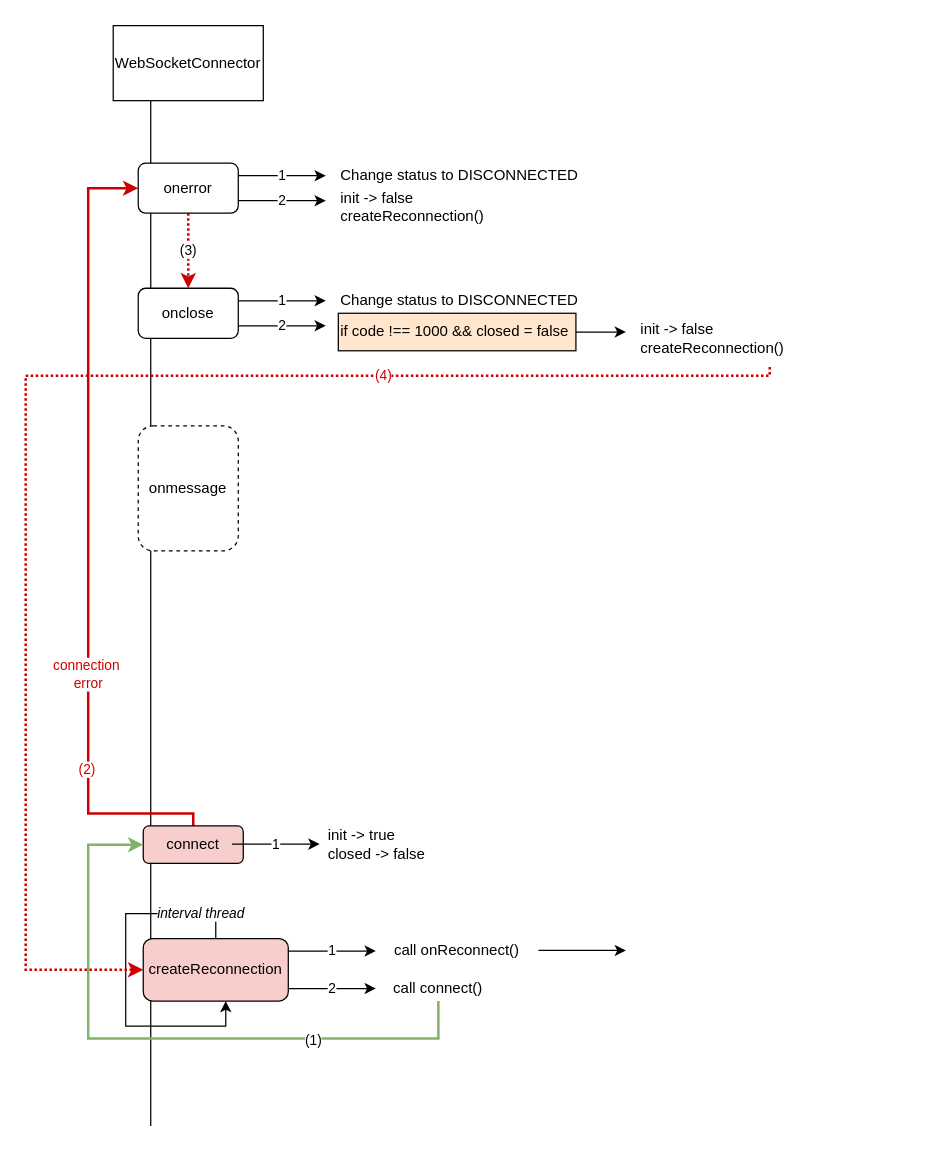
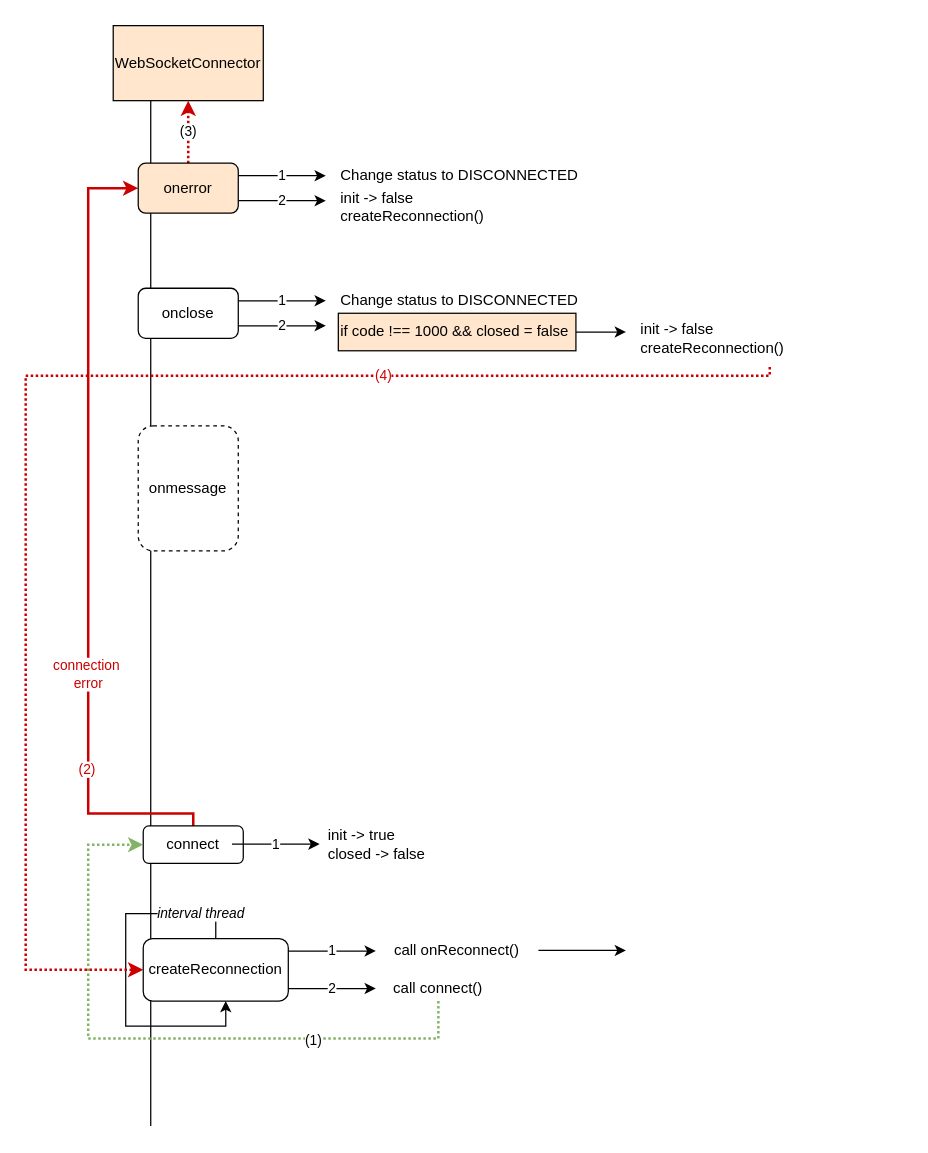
  <mxCell id="0" />
  <mxCell id="1" parent="0" />
  <mxCell id="2" value="" style="endArrow=none;html=1;entryX=0.25;entryY=1;entryDx=0;entryDy=0;" edge="1" parent="1"><mxGeometry width="50" height="50" relative="1" as="geometry"><mxPoint x="120" y="900" as="sourcePoint" /><mxPoint x="120" y="80" as="targetPoint" /></mxGeometry></mxCell>
  <mxCell id="3" value="onmessage" style="rounded=1;whiteSpace=wrap;html=1;dashed=1;" vertex="1" parent="1"><mxGeometry x="110" y="340" width="80" height="100" as="geometry" /></mxCell>
  <mxCell id="4" style="edgeStyle=orthogonalEdgeStyle;rounded=0;orthogonalLoop=1;jettySize=auto;html=1;entryX=0;entryY=0.5;entryDx=0;entryDy=0;strokeWidth=2;fillColor=#f8cecc;dashed=0;dashPattern=1 1;strokeColor=#CC0000;" edge="1" parent="1" source="7" target="22"><mxGeometry relative="1" as="geometry"><Array as="points"><mxPoint x="154" y="650" /><mxPoint x="70" y="650" /><mxPoint x="70" y="150" /></Array></mxGeometry></mxCell>
  <mxCell id="5" value="connection&amp;nbsp;&lt;br&gt;error" style="edgeLabel;html=1;align=center;verticalAlign=middle;resizable=0;points=[];fontColor=#CC0000;" vertex="1" connectable="0" parent="4"><mxGeometry x="-0.351" y="1" relative="1" as="geometry"><mxPoint as="offset" /></mxGeometry></mxCell>
  <mxCell id="6" value="(2)" style="edgeLabel;html=1;align=center;verticalAlign=middle;resizable=0;points=[];fontColor=#CC0000;" vertex="1" connectable="0" parent="4"><mxGeometry x="-0.59" y="2" relative="1" as="geometry"><mxPoint as="offset" /></mxGeometry></mxCell>
- <mxCell id="7" value="connect" style="rounded=1;whiteSpace=wrap;html=1;fillColor=#f8cecc;" vertex="1" parent="1"><mxGeometry x="114" y="660" width="80" height="30" as="geometry" /></mxCell>
- <mxCell id="8" value="WebSocketConnector" style="rounded=0;whiteSpace=wrap;html=1;" vertex="1" parent="1"><mxGeometry x="90" y="20" width="120" height="60" as="geometry" /></mxCell>
- <mxCell id="9" value="createReconnection" style="rounded=1;whiteSpace=wrap;html=1;fillColor=#f8cecc;" vertex="1" parent="1"><mxGeometry x="114" y="750" width="116" height="50" as="geometry" /></mxCell>
+ <mxCell id="7" value="connect" style="rounded=1;whiteSpace=wrap;html=1;" vertex="1" parent="1"><mxGeometry x="114" y="660" width="80" height="30" as="geometry" /></mxCell>
+ <mxCell id="8" value="WebSocketConnector" style="rounded=0;whiteSpace=wrap;html=1;fillColor=#ffe6cc;" vertex="1" parent="1"><mxGeometry x="90" y="20" width="120" height="60" as="geometry" /></mxCell>
+ <mxCell id="9" value="createReconnection" style="rounded=1;whiteSpace=wrap;html=1;" vertex="1" parent="1"><mxGeometry x="114" y="750" width="116" height="50" as="geometry" /></mxCell>
  <mxCell id="10" value="1" style="endArrow=classic;html=1;exitX=1;exitY=0.25;exitDx=0;exitDy=0;exitPerimeter=0;" edge="1" parent="1"><mxGeometry width="50" height="50" relative="1" as="geometry"><mxPoint x="230" y="760" as="sourcePoint" /><mxPoint x="300" y="760" as="targetPoint" /></mxGeometry></mxCell>
  <mxCell id="11" value="call onReconnect()" style="text;html=1;strokeColor=none;fillColor=none;align=center;verticalAlign=middle;whiteSpace=wrap;rounded=0;" vertex="1" parent="1"><mxGeometry x="310" y="750" width="110" height="20" as="geometry" /></mxCell>
  <mxCell id="12" value="" style="endArrow=classic;html=1;exitX=1;exitY=0.25;exitDx=0;exitDy=0;exitPerimeter=0;" edge="1" parent="1"><mxGeometry width="50" height="50" relative="1" as="geometry"><mxPoint x="430" y="759.5" as="sourcePoint" /><mxPoint x="500" y="759.5" as="targetPoint" /></mxGeometry></mxCell>
  <mxCell id="13" value="2" style="endArrow=classic;html=1;exitX=1;exitY=0.25;exitDx=0;exitDy=0;exitPerimeter=0;" edge="1" parent="1"><mxGeometry width="50" height="50" relative="1" as="geometry"><mxPoint x="230" y="790" as="sourcePoint" /><mxPoint x="300" y="790" as="targetPoint" /></mxGeometry></mxCell>
- <mxCell id="14" style="edgeStyle=orthogonalEdgeStyle;rounded=0;orthogonalLoop=1;jettySize=auto;html=1;entryX=0;entryY=0.5;entryDx=0;entryDy=0;strokeColor=#82b366;dashed=0;dashPattern=1 1;fillColor=#d5e8d4;strokeWidth=2;" edge="1" parent="1" source="16" target="7"><mxGeometry relative="1" as="geometry"><Array as="points"><mxPoint x="350" y="830" /><mxPoint x="70" y="830" /><mxPoint x="70" y="675" /></Array></mxGeometry></mxCell>
+ <mxCell id="14" style="edgeStyle=orthogonalEdgeStyle;rounded=0;orthogonalLoop=1;jettySize=auto;html=1;entryX=0;entryY=0.5;entryDx=0;entryDy=0;strokeColor=#82b366;dashed=1;dashPattern=1 1;fillColor=#d5e8d4;strokeWidth=2;" edge="1" parent="1" source="16" target="7"><mxGeometry relative="1" as="geometry"><Array as="points"><mxPoint x="350" y="830" /><mxPoint x="70" y="830" /><mxPoint x="70" y="675" /></Array></mxGeometry></mxCell>
  <mxCell id="15" value="&lt;font color=&quot;#000000&quot;&gt;(1)&lt;/font&gt;" style="edgeLabel;html=1;align=center;verticalAlign=middle;resizable=0;points=[];fontColor=#CC0000;" vertex="1" connectable="0" parent="14"><mxGeometry x="-0.486" y="1" relative="1" as="geometry"><mxPoint as="offset" /></mxGeometry></mxCell>
  <mxCell id="16" value="call connect()" style="text;html=1;strokeColor=none;fillColor=none;align=center;verticalAlign=middle;whiteSpace=wrap;rounded=0;" vertex="1" parent="1"><mxGeometry x="310" y="780" width="80" height="20" as="geometry" /></mxCell>
  <mxCell id="17" style="edgeStyle=orthogonalEdgeStyle;rounded=0;orthogonalLoop=1;jettySize=auto;html=1;strokeWidth=1;" edge="1" parent="1" source="9"><mxGeometry relative="1" as="geometry"><mxPoint x="180" y="800" as="targetPoint" /><Array as="points"><mxPoint x="172" y="730" /><mxPoint x="100" y="730" /><mxPoint x="100" y="820" /><mxPoint x="180" y="820" /><mxPoint x="180" y="800" /></Array></mxGeometry></mxCell>
  <mxCell id="18" value="interval thread" style="edgeLabel;html=1;align=center;verticalAlign=middle;resizable=0;points=[];fontStyle=2" vertex="1" connectable="0" parent="17"><mxGeometry x="-0.858" y="14" relative="1" as="geometry"><mxPoint x="-13" y="-15" as="offset" /></mxGeometry></mxCell>
  <mxCell id="19" value="1" style="endArrow=classic;html=1;exitX=1;exitY=0.25;exitDx=0;exitDy=0;exitPerimeter=0;" edge="1" parent="1"><mxGeometry width="50" height="50" relative="1" as="geometry"><mxPoint x="185" y="674.5" as="sourcePoint" /><mxPoint x="255" y="674.5" as="targetPoint" /></mxGeometry></mxCell>
  <mxCell id="20" value="init -&amp;gt; true&lt;br&gt;closed -&amp;gt; false" style="text;html=1;strokeColor=none;fillColor=none;align=left;verticalAlign=middle;whiteSpace=wrap;rounded=0;" vertex="1" parent="1"><mxGeometry x="260" y="660" width="200" height="30" as="geometry" /></mxCell>
- <mxCell id="21" value="(3)" style="edgeStyle=orthogonalEdgeStyle;rounded=0;orthogonalLoop=1;jettySize=auto;html=1;entryX=0.5;entryY=0;entryDx=0;entryDy=0;dashed=1;dashPattern=1 1;strokeWidth=2;fillColor=#f8cecc;strokeColor=#CC0000;" edge="1" parent="1" source="22" target="27"><mxGeometry relative="1" as="geometry"><mxPoint as="offset" /></mxGeometry></mxCell>
- <mxCell id="22" value="onerror" style="rounded=1;whiteSpace=wrap;html=1;" vertex="1" parent="1"><mxGeometry x="110" y="130" width="80" height="40" as="geometry" /></mxCell>
+ <mxCell id="21" value="(3)" style="edgeStyle=orthogonalEdgeStyle;rounded=0;orthogonalLoop=1;jettySize=auto;html=1;dashed=1;dashPattern=1 1;strokeWidth=2;fillColor=#f8cecc;strokeColor=#CC0000;" edge="1" parent="1" source="22" target="8"><mxGeometry relative="1" as="geometry"><mxPoint as="offset" /></mxGeometry></mxCell>
+ <mxCell id="22" value="onerror" style="rounded=1;whiteSpace=wrap;html=1;fillColor=#ffe6cc;" vertex="1" parent="1"><mxGeometry x="110" y="130" width="80" height="40" as="geometry" /></mxCell>
  <mxCell id="23" value="1" style="endArrow=classic;html=1;exitX=1;exitY=0.25;exitDx=0;exitDy=0;exitPerimeter=0;" edge="1" parent="1" source="22"><mxGeometry width="50" height="50" relative="1" as="geometry"><mxPoint x="390" y="310" as="sourcePoint" /><mxPoint x="260" y="140" as="targetPoint" /></mxGeometry></mxCell>
  <mxCell id="24" value="Change status to DISCONNECTED" style="text;html=1;strokeColor=none;fillColor=none;align=left;verticalAlign=middle;whiteSpace=wrap;rounded=0;" vertex="1" parent="1"><mxGeometry x="270" y="130" width="200" height="20" as="geometry" /></mxCell>
  <mxCell id="25" value="2" style="endArrow=classic;html=1;exitX=1;exitY=0.25;exitDx=0;exitDy=0;exitPerimeter=0;" edge="1" parent="1"><mxGeometry width="50" height="50" relative="1" as="geometry"><mxPoint x="190" y="160" as="sourcePoint" /><mxPoint x="260" y="160" as="targetPoint" /></mxGeometry></mxCell>
  <mxCell id="26" value="init -&amp;gt; false&lt;br&gt;createReconnection()" style="text;html=1;strokeColor=none;fillColor=none;align=left;verticalAlign=middle;whiteSpace=wrap;rounded=0;" vertex="1" parent="1"><mxGeometry x="270" y="150" width="200" height="30" as="geometry" /></mxCell>
  <mxCell id="27" value="onclose" style="rounded=1;whiteSpace=wrap;html=1;" vertex="1" parent="1"><mxGeometry x="110" y="230" width="80" height="40" as="geometry" /></mxCell>
  <mxCell id="28" value="1" style="endArrow=classic;html=1;exitX=1;exitY=0.25;exitDx=0;exitDy=0;exitPerimeter=0;" edge="1" parent="1" source="27"><mxGeometry width="50" height="50" relative="1" as="geometry"><mxPoint x="390" y="410" as="sourcePoint" /><mxPoint x="260" y="240" as="targetPoint" /></mxGeometry></mxCell>
  <mxCell id="29" value="Change status to DISCONNECTED" style="text;html=1;strokeColor=none;fillColor=none;align=left;verticalAlign=middle;whiteSpace=wrap;rounded=0;" vertex="1" parent="1"><mxGeometry x="270" y="230" width="200" height="20" as="geometry" /></mxCell>
  <mxCell id="30" value="2" style="endArrow=classic;html=1;exitX=1;exitY=0.25;exitDx=0;exitDy=0;exitPerimeter=0;" edge="1" parent="1"><mxGeometry width="50" height="50" relative="1" as="geometry"><mxPoint x="190" y="260" as="sourcePoint" /><mxPoint x="260" y="260" as="targetPoint" /></mxGeometry></mxCell>
  <mxCell id="31" style="edgeStyle=orthogonalEdgeStyle;rounded=0;orthogonalLoop=1;jettySize=auto;html=1;dashed=1;dashPattern=1 1;strokeWidth=2;entryX=0;entryY=0.5;entryDx=0;entryDy=0;fillColor=#f8cecc;strokeColor=#CC0000;" edge="1" parent="1" target="9"><mxGeometry relative="1" as="geometry"><mxPoint x="615" y="293" as="sourcePoint" /><Array as="points"><mxPoint x="615" y="300" /><mxPoint x="20" y="300" /><mxPoint x="20" y="775" /></Array></mxGeometry></mxCell>
  <mxCell id="32" value="(4)" style="edgeLabel;html=1;align=center;verticalAlign=middle;resizable=0;points=[];fontColor=#CC0000;" vertex="1" connectable="0" parent="31"><mxGeometry x="-0.459" y="-1" relative="1" as="geometry"><mxPoint as="offset" /></mxGeometry></mxCell>
  <mxCell id="33" value="init -&amp;gt; false&lt;br&gt;createReconnection()" style="text;html=1;strokeColor=none;fillColor=none;align=left;verticalAlign=middle;whiteSpace=wrap;rounded=0;" vertex="1" parent="1"><mxGeometry x="510" y="250" width="210" height="40" as="geometry" /></mxCell>
  <mxCell id="34" style="edgeStyle=orthogonalEdgeStyle;rounded=0;orthogonalLoop=1;jettySize=auto;html=1;" edge="1" parent="1" source="35"><mxGeometry relative="1" as="geometry"><mxPoint x="500" y="265" as="targetPoint" /></mxGeometry></mxCell>
  <mxCell id="35" value="&lt;span&gt;if code !== 1000 &amp;amp;&amp;amp; closed = false&lt;/span&gt;" style="rounded=0;whiteSpace=wrap;html=1;align=left;fillColor=#ffe6cc;" vertex="1" parent="1"><mxGeometry x="270" y="250" width="190" height="30" as="geometry" /></mxCell>
